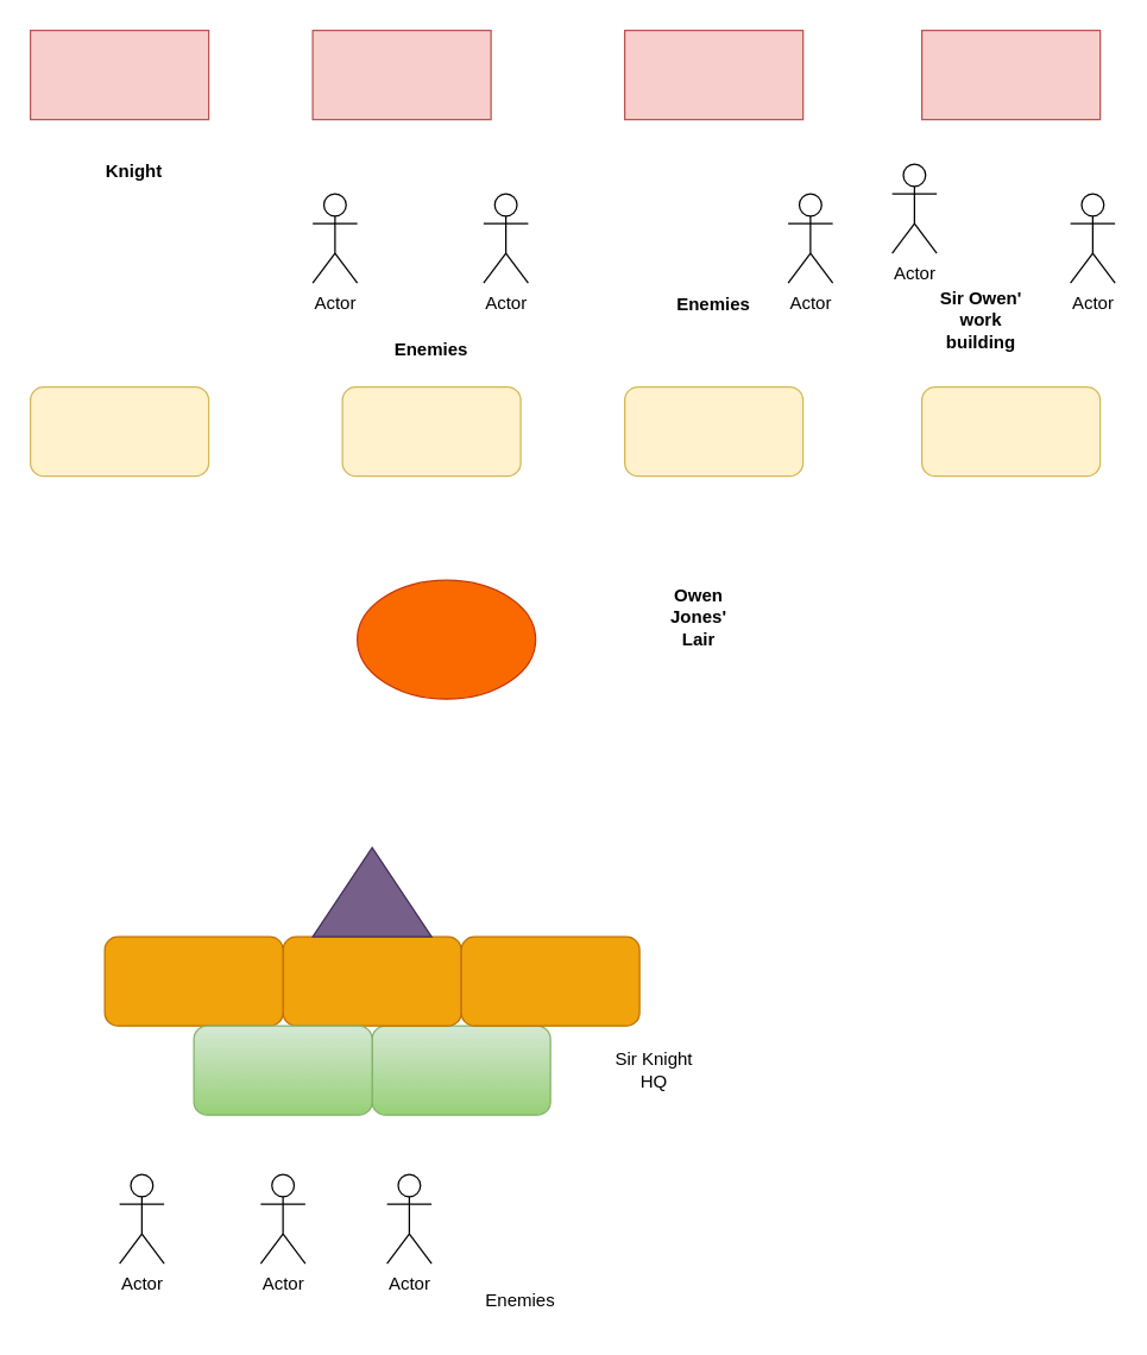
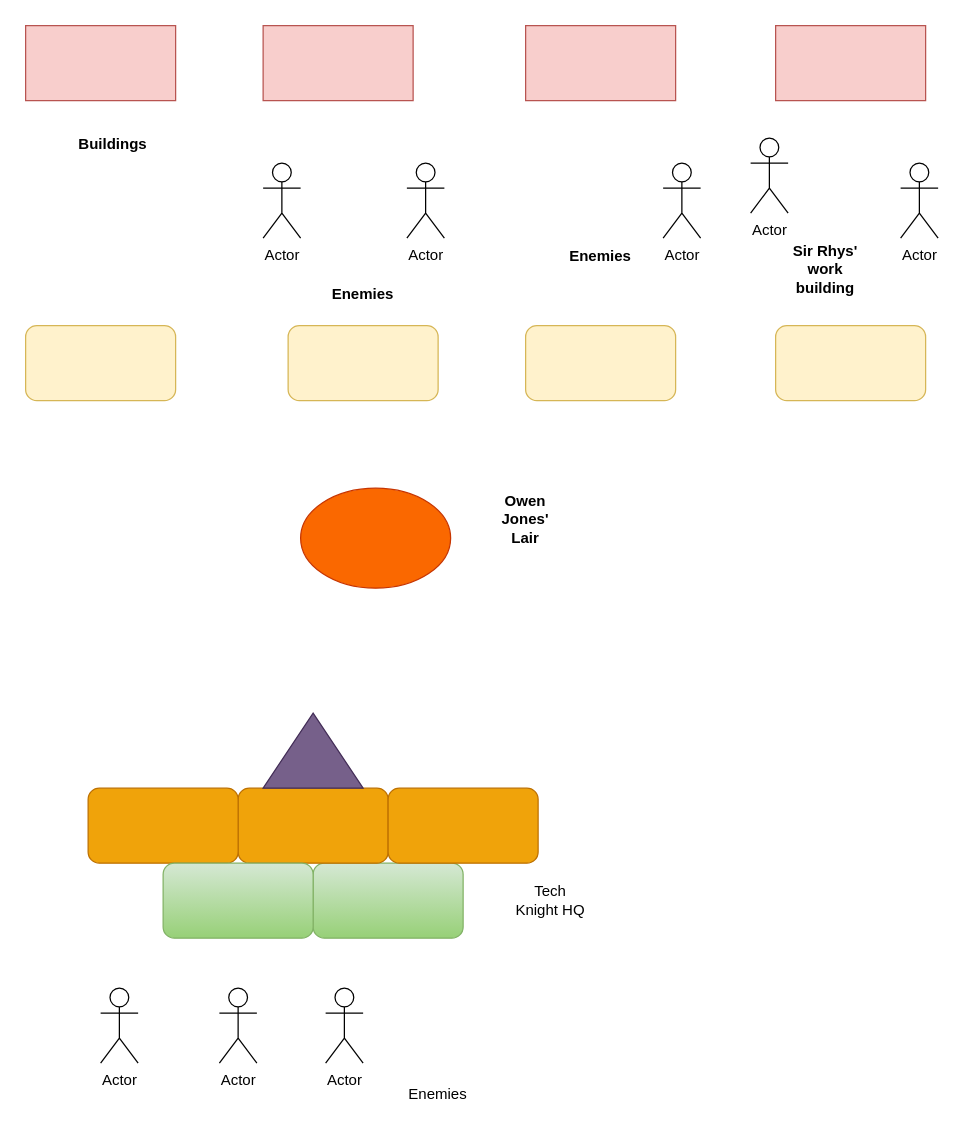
  <mxCell id="0" />
  <mxCell id="1" parent="0" />
  <mxCell id="2" value="" style="rounded=0;whiteSpace=wrap;html=1;fillColor=#f8cecc;strokeColor=#b85450;" parent="1" vertex="1"><mxGeometry x="620" y="20" width="120" height="60" as="geometry" /></mxCell>
  <mxCell id="3" value="" style="rounded=0;whiteSpace=wrap;html=1;fillColor=#f8cecc;strokeColor=#b85450;" parent="1" vertex="1"><mxGeometry x="420" y="20" width="120" height="60" as="geometry" /></mxCell>
  <mxCell id="4" value="" style="rounded=0;whiteSpace=wrap;html=1;fillColor=#f8cecc;strokeColor=#b85450;" parent="1" vertex="1"><mxGeometry x="210" y="20" width="120" height="60" as="geometry" /></mxCell>
  <mxCell id="5" value="" style="rounded=0;whiteSpace=wrap;html=1;fillColor=#f8cecc;strokeColor=#b85450;" parent="1" vertex="1"><mxGeometry x="20" y="20" width="120" height="60" as="geometry" /></mxCell>
  <mxCell id="6" value="" style="rounded=1;whiteSpace=wrap;html=1;fillColor=#fff2cc;strokeColor=#d6b656;" parent="1" vertex="1"><mxGeometry x="230" y="260" width="120" height="60" as="geometry" /></mxCell>
  <mxCell id="7" value="" style="rounded=1;whiteSpace=wrap;html=1;fillColor=#fff2cc;strokeColor=#d6b656;" parent="1" vertex="1"><mxGeometry x="20" y="260" width="120" height="60" as="geometry" /></mxCell>
  <mxCell id="8" value="" style="rounded=1;whiteSpace=wrap;html=1;fillColor=#fff2cc;strokeColor=#d6b656;" parent="1" vertex="1"><mxGeometry x="420" y="260" width="120" height="60" as="geometry" /></mxCell>
  <mxCell id="9" value="" style="rounded=1;whiteSpace=wrap;html=1;fillColor=#fff2cc;strokeColor=#d6b656;" parent="1" vertex="1"><mxGeometry x="620" y="260" width="120" height="60" as="geometry" /></mxCell>
- <mxCell id="10" value="&lt;b&gt;Knight&lt;/b&gt;" style="text;html=1;strokeColor=none;fillColor=none;align=center;verticalAlign=middle;whiteSpace=wrap;rounded=0;" parent="1" vertex="1"><mxGeometry x="60" y="100" width="60" height="30" as="geometry" /></mxCell>
+ <mxCell id="10" value="&lt;b&gt;Buildings&lt;/b&gt;" style="text;html=1;strokeColor=none;fillColor=none;align=center;verticalAlign=middle;whiteSpace=wrap;rounded=0;" parent="1" vertex="1"><mxGeometry x="60" y="100" width="60" height="30" as="geometry" /></mxCell>
  <mxCell id="11" value="" style="ellipse;whiteSpace=wrap;html=1;fillColor=#fa6800;fontColor=#000000;strokeColor=#C73500;" parent="1" vertex="1"><mxGeometry x="240" y="390" width="120" height="80" as="geometry" /></mxCell>
- <mxCell id="12" value="&lt;b&gt;Owen Jones' Lair&lt;/b&gt;" style="text;html=1;strokeColor=none;fillColor=none;align=center;verticalAlign=middle;whiteSpace=wrap;rounded=0;" parent="1" vertex="1"><mxGeometry x="440" y="400" width="60" height="30" as="geometry" /></mxCell>
+ <mxCell id="12" value="&lt;b&gt;Owen Jones' Lair&lt;/b&gt;" style="text;html=1;strokeColor=none;fillColor=none;align=center;verticalAlign=middle;whiteSpace=wrap;rounded=0;" parent="1" vertex="1"><mxGeometry x="390" y="400" width="60" height="30" as="geometry" /></mxCell>
  <mxCell id="13" value="Actor" style="shape=umlActor;verticalLabelPosition=bottom;verticalAlign=top;html=1;outlineConnect=0;" parent="1" vertex="1"><mxGeometry x="600" y="110" width="30" height="60" as="geometry" /></mxCell>
  <mxCell id="14" value="Actor" style="shape=umlActor;verticalLabelPosition=bottom;verticalAlign=top;html=1;outlineConnect=0;" parent="1" vertex="1"><mxGeometry x="530" y="130" width="30" height="60" as="geometry" /></mxCell>
  <mxCell id="15" value="Actor" style="shape=umlActor;verticalLabelPosition=bottom;verticalAlign=top;html=1;outlineConnect=0;" parent="1" vertex="1"><mxGeometry x="720" y="130" width="30" height="60" as="geometry" /></mxCell>
  <mxCell id="16" value="Actor" style="shape=umlActor;verticalLabelPosition=bottom;verticalAlign=top;html=1;outlineConnect=0;" parent="1" vertex="1"><mxGeometry x="325" y="130" width="30" height="60" as="geometry" /></mxCell>
  <mxCell id="17" value="Actor" style="shape=umlActor;verticalLabelPosition=bottom;verticalAlign=top;html=1;outlineConnect=0;" parent="1" vertex="1"><mxGeometry x="210" y="130" width="30" height="60" as="geometry" /></mxCell>
  <mxCell id="18" value="&lt;b&gt;Enemies&lt;/b&gt;" style="text;html=1;strokeColor=none;fillColor=none;align=center;verticalAlign=middle;whiteSpace=wrap;rounded=0;" parent="1" vertex="1"><mxGeometry x="260" y="220" width="60" height="30" as="geometry" /></mxCell>
  <mxCell id="19" value="&lt;b&gt;Enemies&lt;/b&gt;" style="text;html=1;strokeColor=none;fillColor=none;align=center;verticalAlign=middle;whiteSpace=wrap;rounded=0;" parent="1" vertex="1"><mxGeometry x="450" y="190" width="60" height="30" as="geometry" /></mxCell>
- <mxCell id="20" value="&lt;b&gt;Sir Owen' work building&lt;/b&gt;" style="text;html=1;strokeColor=none;fillColor=none;align=center;verticalAlign=middle;whiteSpace=wrap;rounded=0;" parent="1" vertex="1"><mxGeometry x="630" y="200" width="60" height="30" as="geometry" /></mxCell>
+ <mxCell id="20" value="&lt;b&gt;Sir Rhys' work building&lt;/b&gt;" style="text;html=1;strokeColor=none;fillColor=none;align=center;verticalAlign=middle;whiteSpace=wrap;rounded=0;" parent="1" vertex="1"><mxGeometry x="630" y="200" width="60" height="30" as="geometry" /></mxCell>
  <mxCell id="21" style="edgeStyle=orthogonalEdgeStyle;rounded=0;orthogonalLoop=1;jettySize=auto;html=1;exitX=0.5;exitY=1;exitDx=0;exitDy=0;" parent="1" source="19" target="19" edge="1"><mxGeometry relative="1" as="geometry" /></mxCell>
  <mxCell id="22" value="" style="rounded=1;whiteSpace=wrap;html=1;fillColor=#d5e8d4;strokeColor=#82b366;gradientColor=#97d077;" parent="1" vertex="1"><mxGeometry x="250" y="690" width="120" height="60" as="geometry" /></mxCell>
  <mxCell id="23" value="" style="rounded=1;whiteSpace=wrap;html=1;fillColor=#f0a30a;fontColor=#000000;strokeColor=#BD7000;" parent="1" vertex="1"><mxGeometry x="190" y="630" width="120" height="60" as="geometry" /></mxCell>
  <mxCell id="24" value="" style="rounded=1;whiteSpace=wrap;html=1;fillColor=#f0a30a;fontColor=#000000;strokeColor=#BD7000;" parent="1" vertex="1"><mxGeometry x="70" y="630" width="120" height="60" as="geometry" /></mxCell>
  <mxCell id="25" value="" style="rounded=1;whiteSpace=wrap;html=1;fillColor=#f0a30a;fontColor=#000000;strokeColor=#BD7000;" parent="1" vertex="1"><mxGeometry x="310" y="630" width="120" height="60" as="geometry" /></mxCell>
  <mxCell id="26" value="" style="rounded=1;whiteSpace=wrap;html=1;fillColor=#d5e8d4;strokeColor=#82b366;gradientColor=#97d077;" parent="1" vertex="1"><mxGeometry x="130" y="690" width="120" height="60" as="geometry" /></mxCell>
  <mxCell id="27" value="" style="triangle;whiteSpace=wrap;html=1;rotation=-90;fillColor=#76608a;strokeColor=#432D57;fontColor=#ffffff;" parent="1" vertex="1"><mxGeometry x="220" y="560" width="60" height="80" as="geometry" /></mxCell>
- <mxCell id="28" value="Sir Knight HQ" style="text;html=1;strokeColor=none;fillColor=none;align=center;verticalAlign=middle;whiteSpace=wrap;rounded=0;" parent="1" vertex="1"><mxGeometry x="410" y="705" width="60" height="30" as="geometry" /></mxCell>
+ <mxCell id="28" value="Tech Knight HQ" style="text;html=1;strokeColor=none;fillColor=none;align=center;verticalAlign=middle;whiteSpace=wrap;rounded=0;" parent="1" vertex="1"><mxGeometry x="410" y="705" width="60" height="30" as="geometry" /></mxCell>
  <mxCell id="29" value="Actor" style="shape=umlActor;verticalLabelPosition=bottom;verticalAlign=top;html=1;outlineConnect=0;" parent="1" vertex="1"><mxGeometry x="260" y="790" width="30" height="60" as="geometry" /></mxCell>
  <mxCell id="30" value="Actor" style="shape=umlActor;verticalLabelPosition=bottom;verticalAlign=top;html=1;outlineConnect=0;" parent="1" vertex="1"><mxGeometry x="175" y="790" width="30" height="60" as="geometry" /></mxCell>
  <mxCell id="31" value="Actor" style="shape=umlActor;verticalLabelPosition=bottom;verticalAlign=top;html=1;outlineConnect=0;" parent="1" vertex="1"><mxGeometry x="80" y="790" width="30" height="60" as="geometry" /></mxCell>
  <mxCell id="32" value="Enemies" style="text;html=1;strokeColor=none;fillColor=none;align=center;verticalAlign=middle;whiteSpace=wrap;rounded=0;" parent="1" vertex="1"><mxGeometry x="320" y="860" width="60" height="30" as="geometry" /></mxCell>
